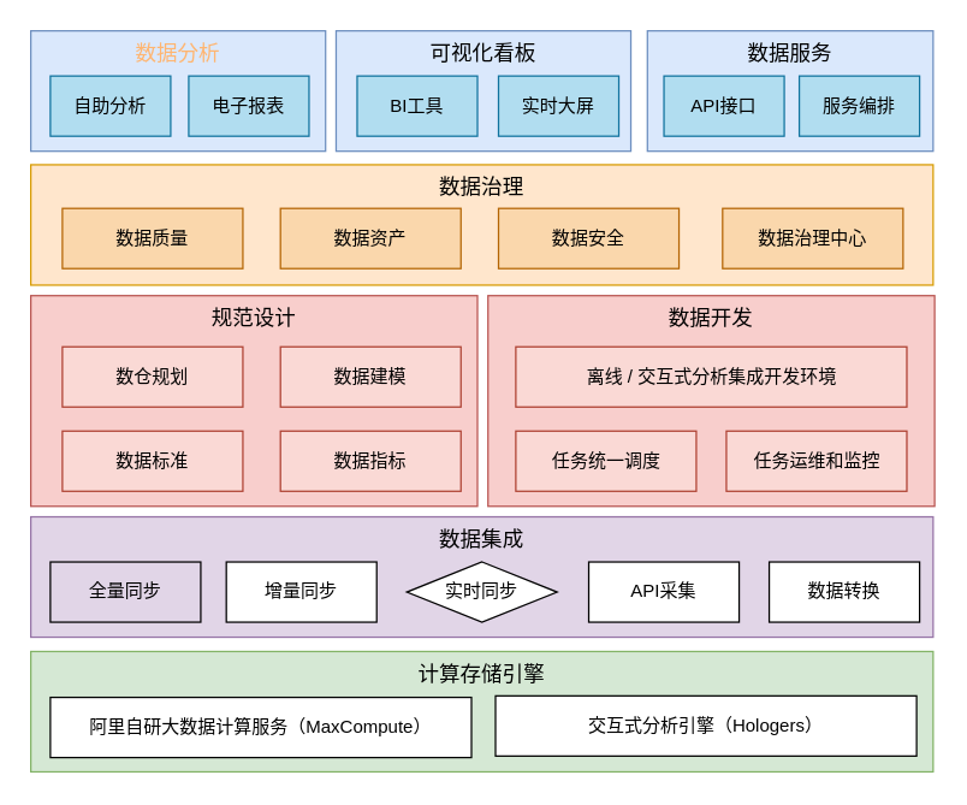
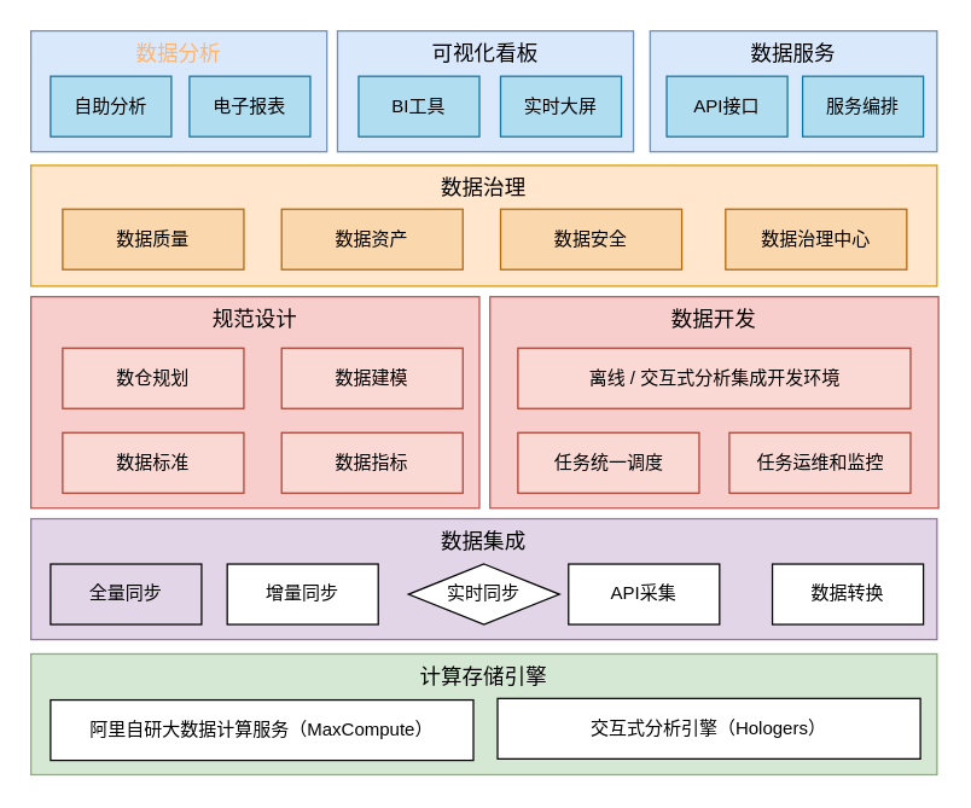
  <mxCell id="0" />
  <mxCell id="1" parent="0" />
  <mxCell id="2" value="&lt;font color=&quot;#ffb570&quot; style=&quot;font-size: 14px;&quot;&gt;数据分析&lt;/font&gt;" style="rounded=0;whiteSpace=wrap;html=1;verticalAlign=top;fontSize=14;fillColor=#dae8fc;strokeColor=#6c8ebf;" parent="1" vertex="1"><mxGeometry x="20" y="20" width="196" height="80" as="geometry" /></mxCell>
  <mxCell id="3" value="计算存储引擎" style="rounded=0;whiteSpace=wrap;html=1;verticalAlign=top;fontSize=14;fillColor=#d5e8d4;strokeColor=#82b366;" parent="1" vertex="1"><mxGeometry x="20" y="432.5" width="600" height="80" as="geometry" /></mxCell>
  <mxCell id="4" value="阿里自研大数据计算服务（MaxCompute）" style="rounded=0;whiteSpace=wrap;html=1;" parent="1" vertex="1"><mxGeometry x="33" y="463" width="280" height="40" as="geometry" /></mxCell>
  <mxCell id="5" value="交互式分析引擎（Hologers）" style="rounded=0;whiteSpace=wrap;html=1;container=0;fontSize=12;" parent="1" vertex="1"><mxGeometry x="329" y="462" width="280" height="40" as="geometry" /></mxCell>
  <mxCell id="6" value="数据集成" style="rounded=0;whiteSpace=wrap;html=1;fontSize=14;verticalAlign=top;fillColor=#e1d5e7;strokeColor=#9673a6;" parent="1" vertex="1"><mxGeometry x="20" y="343" width="600" height="80" as="geometry" /></mxCell>
  <mxCell id="7" value="全量同步" style="rounded=0;whiteSpace=wrap;html=1;fillColor=#e1d5e7;" parent="1" vertex="1"><mxGeometry x="33" y="373" width="100" height="40" as="geometry" /></mxCell>
  <mxCell id="8" value="增量同步" style="rounded=0;whiteSpace=wrap;html=1;" parent="1" vertex="1"><mxGeometry x="150" y="373" width="100" height="40" as="geometry" /></mxCell>
  <mxCell id="9" value="实时同步" style="rhombus;whiteSpace=wrap;html=1;" parent="1" vertex="1"><mxGeometry x="270" y="373" width="100" height="40" as="geometry" /></mxCell>
- <mxCell id="10" value="API采集" style="rounded=0;whiteSpace=wrap;html=1;" parent="1" vertex="1"><mxGeometry x="391" y="373" width="100" height="40" as="geometry" /></mxCell>
+ <mxCell id="10" value="API采集" style="rounded=0;whiteSpace=wrap;html=1;" parent="1" vertex="1"><mxGeometry x="376" y="373" width="100" height="40" as="geometry" /></mxCell>
  <mxCell id="11" value="数据转换" style="rounded=0;whiteSpace=wrap;html=1;" parent="1" vertex="1"><mxGeometry x="511" y="373" width="100" height="40" as="geometry" /></mxCell>
  <mxCell id="12" value="规范设计" style="rounded=0;whiteSpace=wrap;html=1;fontSize=14;verticalAlign=top;fillColor=#f8cecc;strokeColor=#b85450;" parent="1" vertex="1"><mxGeometry x="20" y="196" width="297" height="140" as="geometry" /></mxCell>
  <mxCell id="13" value="数仓规划" style="rounded=0;whiteSpace=wrap;html=1;fillColor=#fad9d5;strokeColor=#ae4132;" parent="1" vertex="1"><mxGeometry x="41" y="230" width="120" height="40" as="geometry" /></mxCell>
  <mxCell id="14" value="数据标准" style="rounded=0;whiteSpace=wrap;html=1;fillColor=#fad9d5;strokeColor=#ae4132;" parent="1" vertex="1"><mxGeometry x="41" y="286" width="120" height="40" as="geometry" /></mxCell>
  <mxCell id="15" value="数据指标" style="rounded=0;whiteSpace=wrap;html=1;fillColor=#fad9d5;strokeColor=#ae4132;" parent="1" vertex="1"><mxGeometry x="186" y="286" width="120" height="40" as="geometry" /></mxCell>
  <mxCell id="16" value="数据建模" style="rounded=0;whiteSpace=wrap;html=1;fillColor=#fad9d5;strokeColor=#ae4132;" parent="1" vertex="1"><mxGeometry x="186" y="230" width="120" height="40" as="geometry" /></mxCell>
  <mxCell id="17" value="数据开发" style="rounded=0;whiteSpace=wrap;html=1;fontSize=14;verticalAlign=top;fillColor=#f8cecc;strokeColor=#b85450;" parent="1" vertex="1"><mxGeometry x="324" y="196" width="297" height="140" as="geometry" /></mxCell>
  <mxCell id="18" value="离线 / 交互式分析集成开发环境" style="rounded=0;whiteSpace=wrap;html=1;fillColor=#fad9d5;strokeColor=#ae4132;" parent="1" vertex="1"><mxGeometry x="342.5" y="230" width="260" height="40" as="geometry" /></mxCell>
  <mxCell id="19" value="任务运维和监控" style="rounded=0;whiteSpace=wrap;html=1;fillColor=#fad9d5;strokeColor=#ae4132;" parent="1" vertex="1"><mxGeometry x="482.5" y="286" width="120" height="40" as="geometry" /></mxCell>
  <mxCell id="20" value="数据治理" style="rounded=0;whiteSpace=wrap;html=1;fontSize=14;verticalAlign=top;fillColor=#ffe6cc;strokeColor=#d79b00;" parent="1" vertex="1"><mxGeometry x="20" y="109" width="600" height="80" as="geometry" /></mxCell>
  <mxCell id="21" value="数据质量" style="rounded=0;whiteSpace=wrap;html=1;fillColor=#fad7ac;strokeColor=#b46504;" parent="1" vertex="1"><mxGeometry x="41" y="138" width="120" height="40" as="geometry" /></mxCell>
  <mxCell id="22" value="数据资产" style="rounded=0;whiteSpace=wrap;html=1;fillColor=#fad7ac;strokeColor=#b46504;" parent="1" vertex="1"><mxGeometry x="186" y="138" width="120" height="40" as="geometry" /></mxCell>
  <mxCell id="23" value="数据安全" style="rounded=0;whiteSpace=wrap;html=1;fillColor=#fad7ac;strokeColor=#b46504;" parent="1" vertex="1"><mxGeometry x="331" y="138" width="120" height="40" as="geometry" /></mxCell>
  <mxCell id="24" value="数据治理中心" style="rounded=0;whiteSpace=wrap;html=1;fillColor=#fad7ac;strokeColor=#b46504;" parent="1" vertex="1"><mxGeometry x="480" y="138" width="120" height="40" as="geometry" /></mxCell>
  <mxCell id="25" value="数据服务" style="rounded=0;whiteSpace=wrap;html=1;fontSize=14;verticalAlign=top;fillColor=#dae8fc;strokeColor=#6c8ebf;" parent="1" vertex="1"><mxGeometry x="430" y="20" width="190" height="80" as="geometry" /></mxCell>
  <mxCell id="26" value="自助分析" style="rounded=0;whiteSpace=wrap;html=1;fillColor=#b1ddf0;strokeColor=#10739e;" parent="1" vertex="1"><mxGeometry x="33" y="50" width="80" height="40" as="geometry" /></mxCell>
  <mxCell id="27" value="电子报表" style="rounded=0;whiteSpace=wrap;html=1;fillColor=#b1ddf0;strokeColor=#10739e;" parent="1" vertex="1"><mxGeometry x="125" y="50" width="80" height="40" as="geometry" /></mxCell>
  <mxCell id="28" value="API接口" style="rounded=0;whiteSpace=wrap;html=1;fillColor=#b1ddf0;strokeColor=#10739e;" parent="1" vertex="1"><mxGeometry x="441" y="50" width="80" height="40" as="geometry" /></mxCell>
  <mxCell id="29" value="服务编排" style="rounded=0;whiteSpace=wrap;html=1;fillColor=#b1ddf0;strokeColor=#10739e;" parent="1" vertex="1"><mxGeometry x="531" y="50" width="80" height="40" as="geometry" /></mxCell>
  <mxCell id="30" value="可视化看板" style="rounded=0;whiteSpace=wrap;html=1;verticalAlign=top;fontSize=14;fillColor=#dae8fc;strokeColor=#6c8ebf;" parent="1" vertex="1"><mxGeometry x="223" y="20" width="196" height="80" as="geometry" /></mxCell>
  <mxCell id="31" value="BI工具" style="rounded=0;whiteSpace=wrap;html=1;fillColor=#b1ddf0;strokeColor=#10739e;" parent="1" vertex="1"><mxGeometry x="237" y="50" width="80" height="40" as="geometry" /></mxCell>
  <mxCell id="32" value="实时大屏" style="rounded=0;whiteSpace=wrap;html=1;fillColor=#b1ddf0;strokeColor=#10739e;" parent="1" vertex="1"><mxGeometry x="331" y="50" width="80" height="40" as="geometry" /></mxCell>
  <mxCell id="33" value="任务统一调度" style="rounded=0;whiteSpace=wrap;html=1;fillColor=#fad9d5;strokeColor=#ae4132;" parent="1" vertex="1"><mxGeometry x="342.5" y="286" width="120" height="40" as="geometry" /></mxCell>
